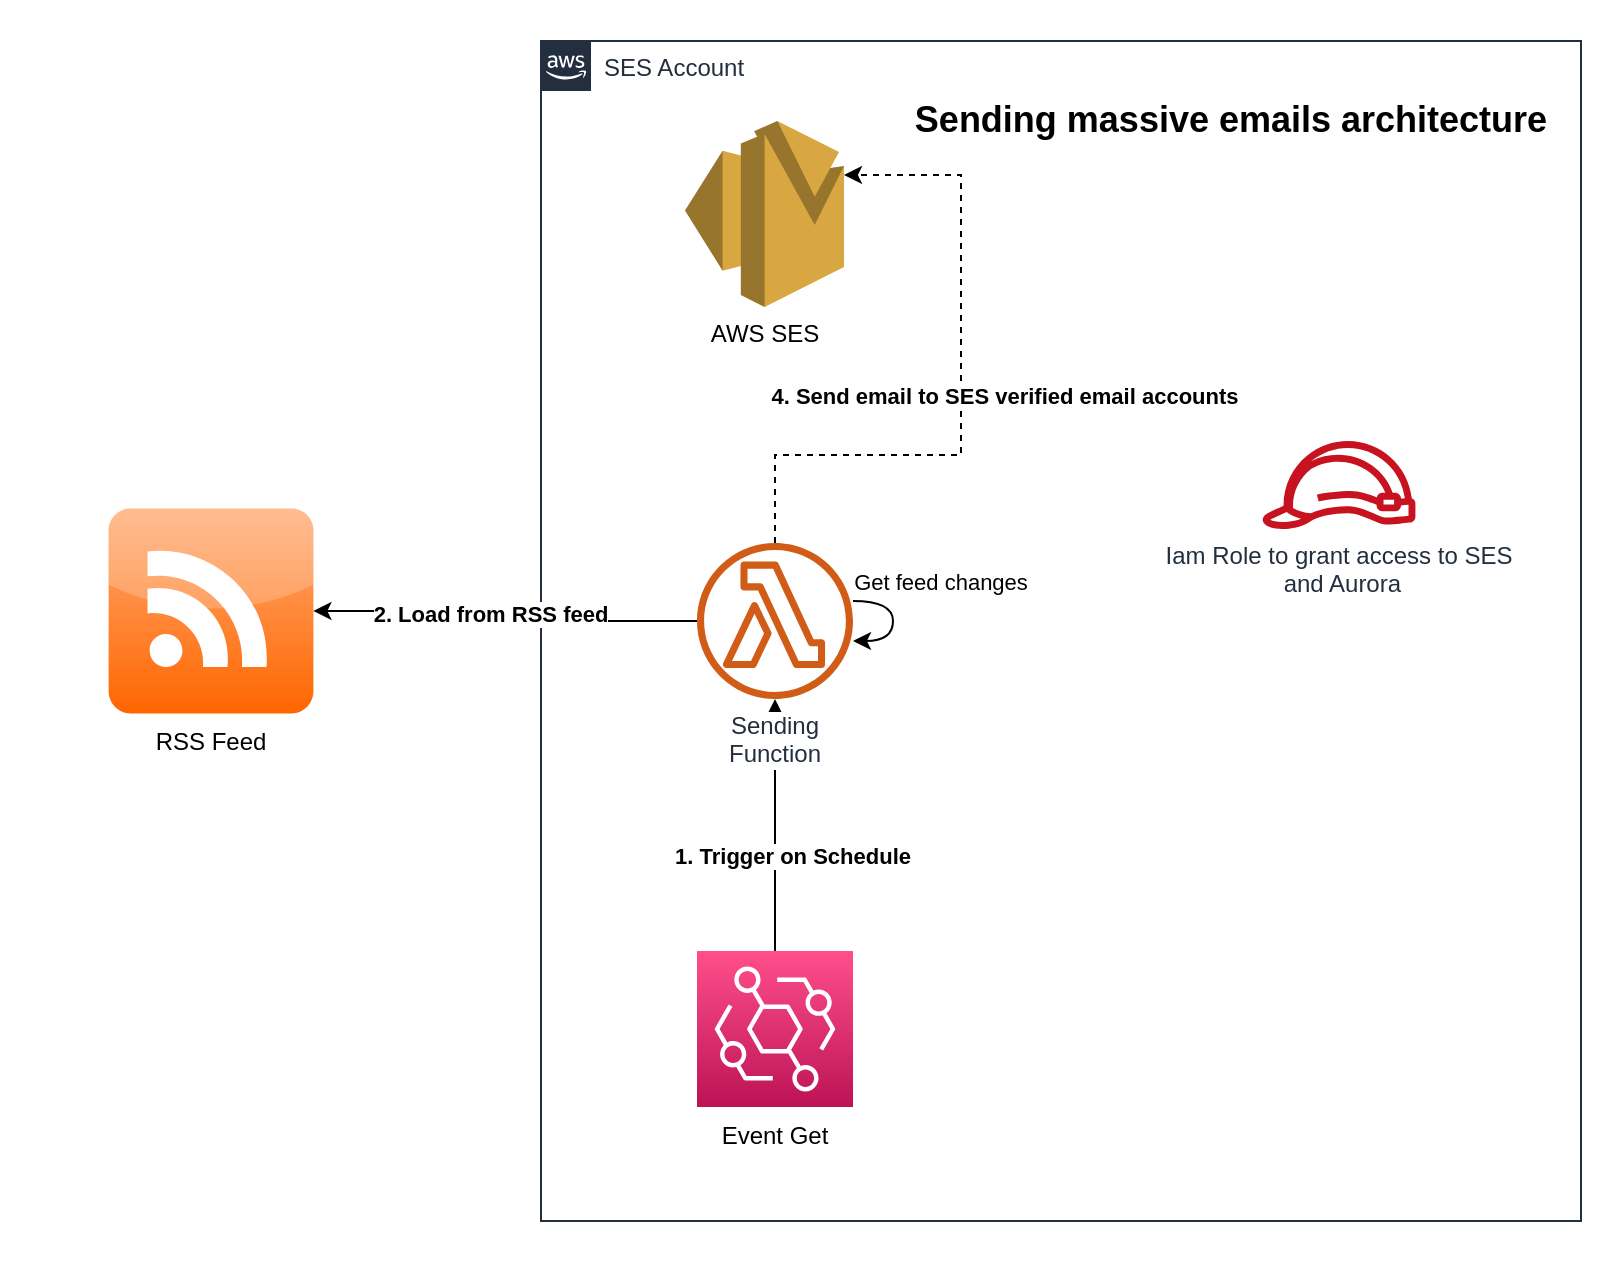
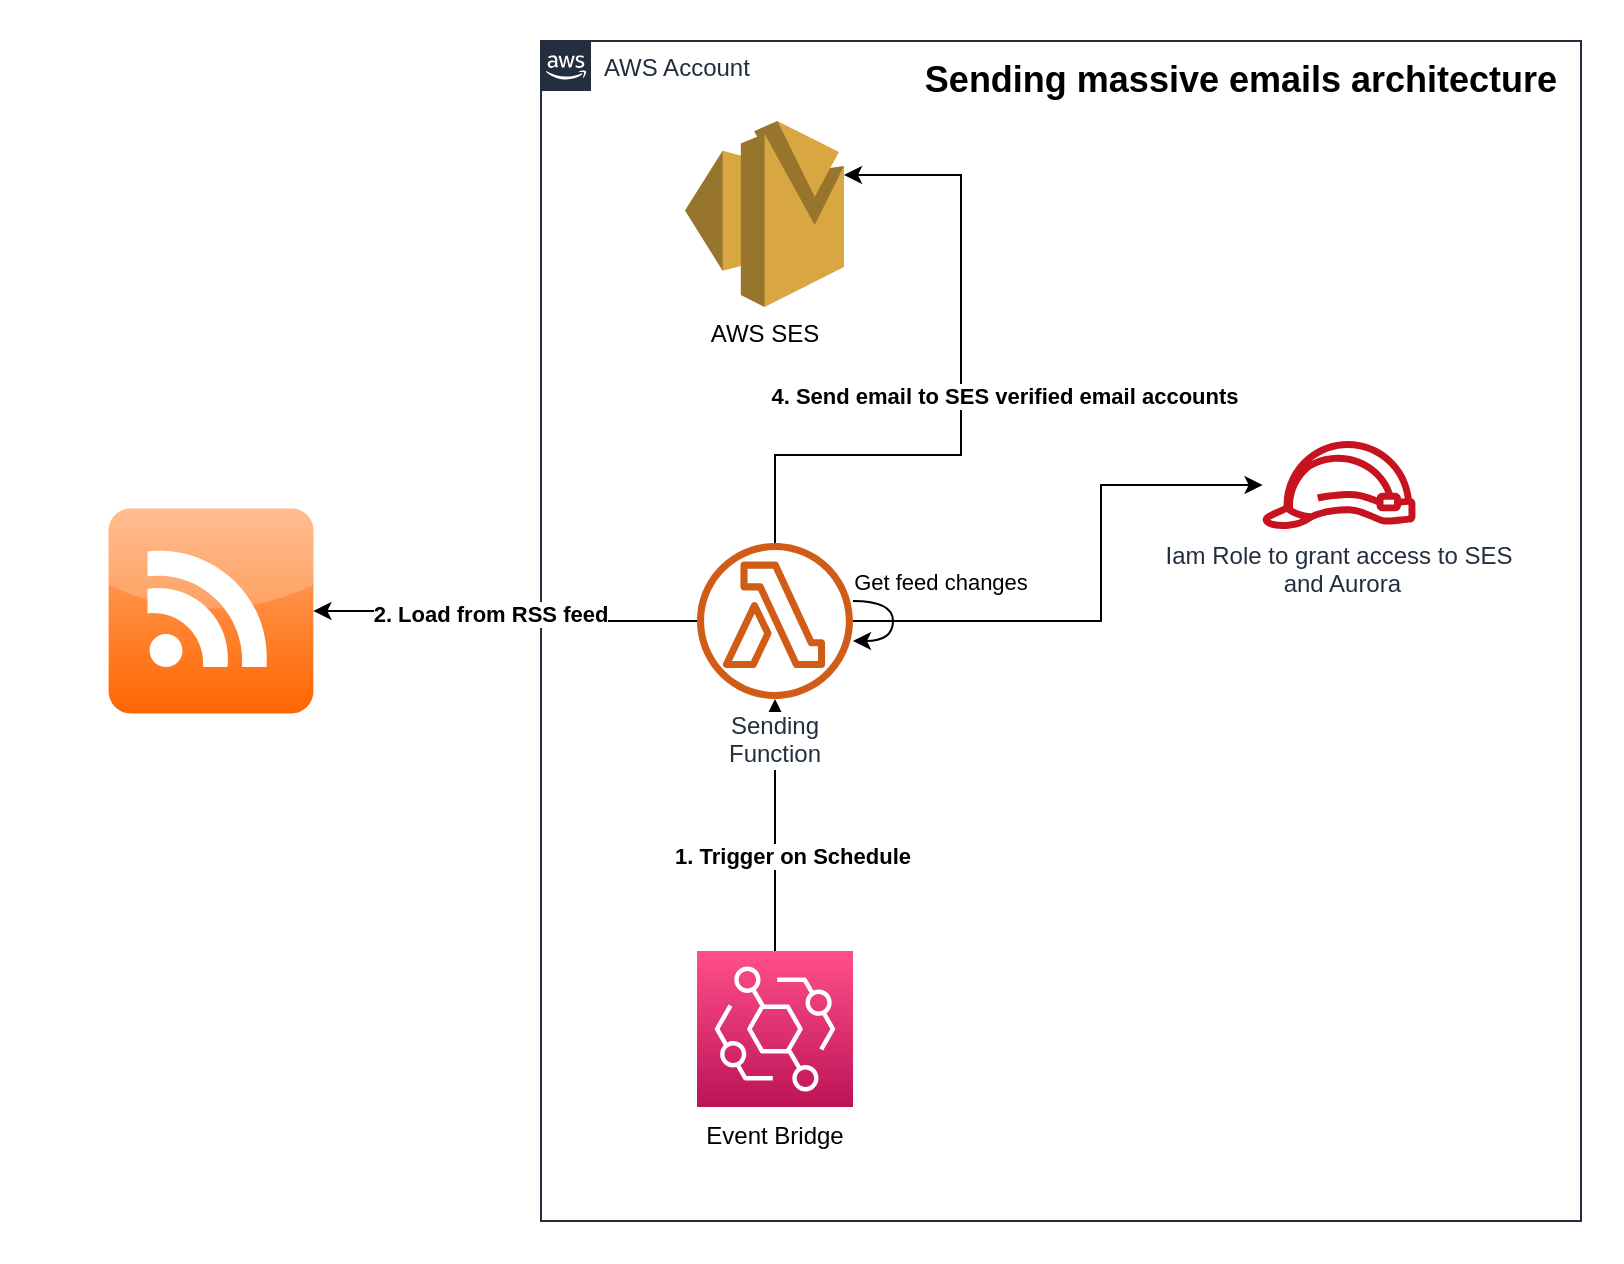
  <mxCell id="0" />
  <mxCell id="1" parent="0" />
- <mxCell id="2" value="SES Account" style="points=[[0,0],[0.25,0],[0.5,0],[0.75,0],[1,0],[1,0.25],[1,0.5],[1,0.75],[1,1],[0.75,1],[0.5,1],[0.25,1],[0,1],[0,0.75],[0,0.5],[0,0.25]];outlineConnect=0;gradientColor=none;html=1;whiteSpace=wrap;fontSize=12;fontStyle=0;shape=mxgraph.aws4.group;grIcon=mxgraph.aws4.group_aws_cloud_alt;strokeColor=#232F3E;fillColor=none;verticalAlign=top;align=left;spacingLeft=30;fontColor=#232F3E;dashed=0;labelBackgroundColor=#ffffff;container=1;pointerEvents=0;collapsible=0;recursiveResize=0;" parent="1" vertex="1"><mxGeometry x="270" y="20" width="520" height="590" as="geometry" /></mxCell>
+ <mxCell id="2" value="AWS Account" style="points=[[0,0],[0.25,0],[0.5,0],[0.75,0],[1,0],[1,0.25],[1,0.5],[1,0.75],[1,1],[0.75,1],[0.5,1],[0.25,1],[0,1],[0,0.75],[0,0.5],[0,0.25]];outlineConnect=0;gradientColor=none;html=1;whiteSpace=wrap;fontSize=12;fontStyle=0;shape=mxgraph.aws4.group;grIcon=mxgraph.aws4.group_aws_cloud_alt;strokeColor=#232F3E;fillColor=none;verticalAlign=top;align=left;spacingLeft=30;fontColor=#232F3E;dashed=0;labelBackgroundColor=#ffffff;container=1;pointerEvents=0;collapsible=0;recursiveResize=0;" parent="1" vertex="1"><mxGeometry x="270" y="20" width="520" height="590" as="geometry" /></mxCell>
  <mxCell id="3" value="&lt;b&gt;1. Trigger on Schedule&lt;/b&gt;" style="edgeStyle=orthogonalEdgeStyle;rounded=0;orthogonalLoop=1;jettySize=auto;html=1;" parent="2" source="9" target="7" edge="1"><mxGeometry x="-0.249" y="-9" relative="1" as="geometry"><mxPoint x="209" y="268" as="targetPoint" /><Array as="points" /><mxPoint as="offset" /></mxGeometry></mxCell>
- <mxCell id="4" style="edgeStyle=orthogonalEdgeStyle;rounded=0;orthogonalLoop=1;jettySize=auto;html=1;dashed=1;" parent="2" source="7" target="11" edge="1"><mxGeometry relative="1" as="geometry"><Array as="points"><mxPoint x="117" y="207" /><mxPoint x="210" y="207" /><mxPoint x="210" y="67" /></Array></mxGeometry></mxCell>
+ <mxCell id="4" style="edgeStyle=orthogonalEdgeStyle;rounded=0;orthogonalLoop=1;jettySize=auto;html=1;" parent="2" source="7" target="11" edge="1"><mxGeometry relative="1" as="geometry"><Array as="points"><mxPoint x="117" y="207" /><mxPoint x="210" y="207" /><mxPoint x="210" y="67" /></Array></mxGeometry></mxCell>
  <mxCell id="5" value="&lt;b&gt;4. Send email to SES verified email accounts&lt;/b&gt;" style="edgeLabel;html=1;align=center;verticalAlign=middle;resizable=0;points=[];" parent="4" vertex="1" connectable="0"><mxGeometry x="-0.074" y="-2" relative="1" as="geometry"><mxPoint x="19" y="-12" as="offset" /></mxGeometry></mxCell>
+ <mxCell id="6" style="edgeStyle=orthogonalEdgeStyle;rounded=0;orthogonalLoop=1;jettySize=auto;html=1;" parent="2" source="7" target="12" edge="1"><mxGeometry relative="1" as="geometry"><Array as="points"><mxPoint x="280" y="290" /><mxPoint x="280" y="222" /></Array></mxGeometry></mxCell>
  <mxCell id="7" value="Sending&lt;br&gt;Function&lt;br&gt;" style="outlineConnect=0;fontColor=#232F3E;gradientColor=none;fillColor=#D05C17;strokeColor=none;dashed=0;verticalLabelPosition=bottom;verticalAlign=top;align=center;html=1;fontSize=12;fontStyle=0;aspect=fixed;pointerEvents=1;shape=mxgraph.aws4.lambda_function;labelBackgroundColor=#ffffff;" parent="2" vertex="1"><mxGeometry x="78" y="251" width="78" height="78" as="geometry" /></mxCell>
  <mxCell id="8" value="" style="group" parent="2" vertex="1" connectable="0"><mxGeometry x="72" y="440" width="90" height="108" as="geometry" /></mxCell>
  <mxCell id="9" value="" style="sketch=0;points=[[0,0,0],[0.25,0,0],[0.5,0,0],[0.75,0,0],[1,0,0],[0,1,0],[0.25,1,0],[0.5,1,0],[0.75,1,0],[1,1,0],[0,0.25,0],[0,0.5,0],[0,0.75,0],[1,0.25,0],[1,0.5,0],[1,0.75,0]];outlineConnect=0;fontColor=#232F3E;gradientColor=#FF4F8B;gradientDirection=north;fillColor=#BC1356;strokeColor=#ffffff;dashed=0;verticalLabelPosition=bottom;verticalAlign=top;align=center;html=1;fontSize=12;fontStyle=0;aspect=fixed;shape=mxgraph.aws4.resourceIcon;resIcon=mxgraph.aws4.eventbridge;" parent="8" vertex="1"><mxGeometry x="6" y="15" width="78" height="78" as="geometry" /></mxCell>
- <mxCell id="10" value="Event Get" style="text;html=1;align=center;verticalAlign=middle;resizable=0;points=[];autosize=1;strokeColor=none;fillColor=none;" parent="8" vertex="1"><mxGeometry y="93" width="90" height="30" as="geometry" /></mxCell>
+ <mxCell id="10" value="Event Bridge" style="text;html=1;align=center;verticalAlign=middle;resizable=0;points=[];autosize=1;strokeColor=none;fillColor=none;" parent="8" vertex="1"><mxGeometry y="93" width="90" height="30" as="geometry" /></mxCell>
  <mxCell id="11" value="AWS SES" style="outlineConnect=0;dashed=0;verticalLabelPosition=bottom;verticalAlign=top;align=center;html=1;shape=mxgraph.aws3.ses;fillColor=#D9A741;gradientColor=none;" parent="2" vertex="1"><mxGeometry x="72" y="40" width="79.5" height="93" as="geometry" /></mxCell>
  <mxCell id="12" value="Iam Role to grant access to SES&lt;br&gt;&amp;nbsp;and Aurora" style="outlineConnect=0;fontColor=#232F3E;gradientColor=none;fillColor=#C7131F;strokeColor=none;dashed=0;verticalLabelPosition=bottom;verticalAlign=top;align=center;html=1;fontSize=12;fontStyle=0;aspect=fixed;pointerEvents=1;shape=mxgraph.aws4.role;labelBackgroundColor=#ffffff;" parent="2" vertex="1"><mxGeometry x="360" y="200" width="78" height="44" as="geometry" /></mxCell>
- <mxCell id="13" value="&lt;span style=&quot;font-size: 18px;&quot;&gt;&lt;b&gt;Sending massive emails architecture&lt;/b&gt;&lt;/span&gt;" style="text;html=1;align=center;verticalAlign=middle;resizable=0;points=[];autosize=1;strokeColor=none;fillColor=none;" parent="2" vertex="1"><mxGeometry x="175" y="20" width="340" height="40" as="geometry" /></mxCell>
+ <mxCell id="13" value="&lt;span style=&quot;font-size: 18px;&quot;&gt;&lt;b&gt;Sending massive emails architecture&lt;/b&gt;&lt;/span&gt;" style="text;html=1;align=center;verticalAlign=middle;resizable=0;points=[];autosize=1;strokeColor=none;fillColor=none;" parent="2" vertex="1"><mxGeometry x="180" width="340" height="40" as="geometry" /></mxCell>
  <mxCell id="14" style="edgeStyle=orthogonalEdgeStyle;rounded=0;orthogonalLoop=1;jettySize=auto;html=1;curved=1;" parent="2" source="7" target="7" edge="1"><mxGeometry relative="1" as="geometry" /></mxCell>
  <mxCell id="15" value="Get feed changes" style="edgeLabel;html=1;align=center;verticalAlign=middle;resizable=0;points=[];" parent="14" vertex="1" connectable="0"><mxGeometry x="-0.5" y="3" relative="1" as="geometry"><mxPoint x="29" y="-7" as="offset" /></mxGeometry></mxCell>
  <mxCell id="16" value="" style="group" parent="1" vertex="1" connectable="0"><mxGeometry x="20" y="243.8" width="170" height="142.4" as="geometry" /></mxCell>
  <mxCell id="17" value="" style="dashed=0;outlineConnect=0;html=1;align=center;labelPosition=center;verticalLabelPosition=bottom;verticalAlign=top;shape=mxgraph.webicons.feed;fillColor=#FFAC75;gradientColor=#FF6600" parent="16" vertex="1"><mxGeometry x="33.8" y="10.0" width="102.4" height="102.4" as="geometry" /></mxCell>
- <mxCell id="18" value="RSS Feed" style="text;html=1;align=center;verticalAlign=middle;resizable=0;points=[];autosize=1;strokeColor=none;fillColor=none;" parent="16" vertex="1"><mxGeometry x="45" y="112.4" width="80" height="30" as="geometry" /></mxCell>
  <mxCell id="19" style="edgeStyle=orthogonalEdgeStyle;rounded=0;orthogonalLoop=1;jettySize=auto;html=1;" parent="1" source="7" target="17" edge="1"><mxGeometry relative="1" as="geometry"><mxPoint x="610" y="249" as="sourcePoint" /><Array as="points" /></mxGeometry></mxCell>
  <mxCell id="20" value="&lt;b&gt;2. Load from RSS feed&lt;/b&gt;" style="edgeLabel;html=1;align=center;verticalAlign=middle;resizable=0;points=[];" parent="19" vertex="1" connectable="0"><mxGeometry x="0.105" y="1" relative="1" as="geometry"><mxPoint as="offset" /></mxGeometry></mxCell>
